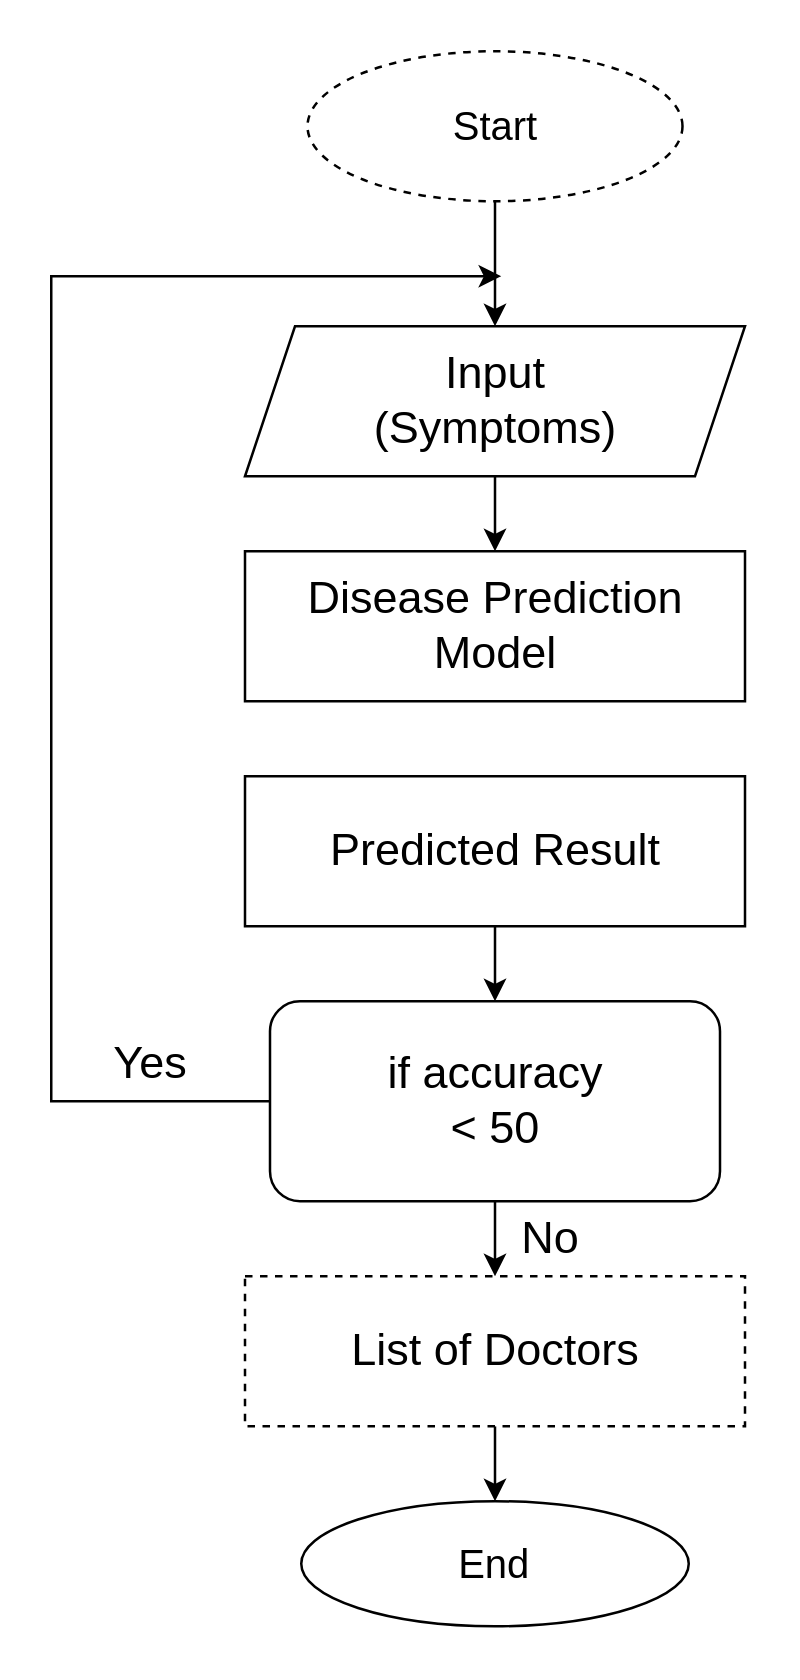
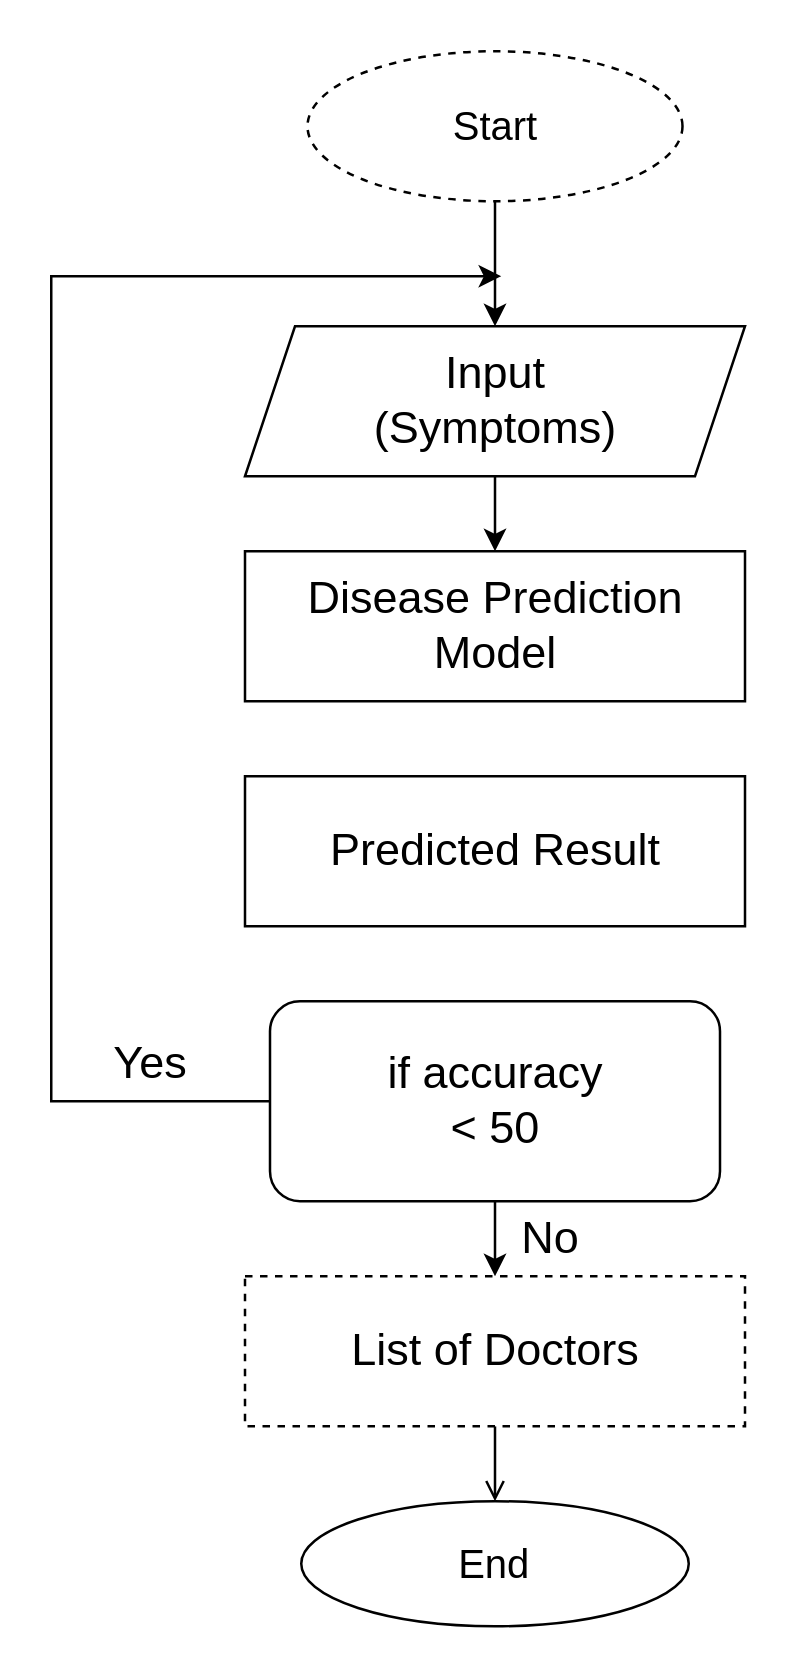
  <mxCell id="0" />
  <mxCell id="1" parent="0" />
  <mxCell id="2" value="" style="edgeStyle=orthogonalEdgeStyle;rounded=0;orthogonalLoop=1;jettySize=auto;html=1;fontSize=18;" edge="1" parent="1" source="3" target="5"><mxGeometry relative="1" as="geometry" /></mxCell>
  <mxCell id="3" value="&lt;font size=&quot;3&quot;&gt;Start&lt;/font&gt;" style="ellipse;whiteSpace=wrap;html=1;dashed=1;" vertex="1" parent="1"><mxGeometry x="122.5" y="20" width="150" height="60" as="geometry" /></mxCell>
  <mxCell id="4" value="" style="edgeStyle=orthogonalEdgeStyle;rounded=0;orthogonalLoop=1;jettySize=auto;html=1;fontSize=18;" edge="1" parent="1" source="5" target="6"><mxGeometry relative="1" as="geometry" /></mxCell>
  <mxCell id="5" value="Input&lt;br&gt;(Symptoms)" style="shape=parallelogram;perimeter=parallelogramPerimeter;whiteSpace=wrap;html=1;fixedSize=1;fontSize=18;" vertex="1" parent="1"><mxGeometry x="97.5" y="130" width="200" height="60" as="geometry" /></mxCell>
  <mxCell id="6" value="Disease Prediction Model" style="rounded=0;whiteSpace=wrap;html=1;fontSize=18;" vertex="1" parent="1"><mxGeometry x="97.5" y="220" width="200" height="60" as="geometry" /></mxCell>
- <mxCell id="7" value="" style="edgeStyle=orthogonalEdgeStyle;rounded=0;orthogonalLoop=1;jettySize=auto;html=1;fontSize=18;" edge="1" parent="1" source="8" target="11"><mxGeometry relative="1" as="geometry" /></mxCell>
  <mxCell id="8" value="Predicted Result" style="rounded=0;whiteSpace=wrap;html=1;fontSize=18;" vertex="1" parent="1"><mxGeometry x="97.5" y="310" width="200" height="60" as="geometry" /></mxCell>
  <mxCell id="9" value="" style="edgeStyle=orthogonalEdgeStyle;rounded=0;orthogonalLoop=1;jettySize=auto;html=1;fontSize=18;" edge="1" parent="1" source="11" target="13"><mxGeometry relative="1" as="geometry" /></mxCell>
  <mxCell id="10" style="edgeStyle=orthogonalEdgeStyle;rounded=0;orthogonalLoop=1;jettySize=auto;html=1;fontSize=18;" edge="1" parent="1" source="11"><mxGeometry relative="1" as="geometry"><mxPoint x="200" y="110" as="targetPoint" /><Array as="points"><mxPoint x="20" y="440" /><mxPoint x="20" y="110" /></Array></mxGeometry></mxCell>
  <mxCell id="11" value="if accuracy&lt;br&gt;&amp;lt; 50" style="whiteSpace=wrap;html=1;fontSize=18;rounded=1;" vertex="1" parent="1"><mxGeometry x="107.5" y="400" width="180" height="80" as="geometry" /></mxCell>
- <mxCell id="12" value="" style="edgeStyle=orthogonalEdgeStyle;rounded=0;orthogonalLoop=1;jettySize=auto;html=1;fontSize=18;" edge="1" parent="1" source="13" target="14"><mxGeometry relative="1" as="geometry" /></mxCell>
+ <mxCell id="12" value="" style="edgeStyle=orthogonalEdgeStyle;rounded=0;orthogonalLoop=1;jettySize=auto;html=1;fontSize=18;endArrow=open;" edge="1" parent="1" source="13" target="14"><mxGeometry relative="1" as="geometry" /></mxCell>
  <mxCell id="13" value="List of Doctors" style="rounded=0;whiteSpace=wrap;html=1;fontSize=18;dashed=1;" vertex="1" parent="1"><mxGeometry x="97.5" y="510" width="200" height="60" as="geometry" /></mxCell>
  <mxCell id="14" value="&lt;font size=&quot;3&quot;&gt;End&lt;/font&gt;" style="ellipse;whiteSpace=wrap;html=1;" vertex="1" parent="1"><mxGeometry x="120" y="600" width="155" height="50" as="geometry" /></mxCell>
  <mxCell id="15" value="Yes" style="text;html=1;strokeColor=none;fillColor=none;align=center;verticalAlign=middle;whiteSpace=wrap;rounded=0;fontSize=18;" vertex="1" parent="1"><mxGeometry x="30" y="410" width="60" height="30" as="geometry" /></mxCell>
  <mxCell id="16" value="No" style="text;html=1;strokeColor=none;fillColor=none;align=center;verticalAlign=middle;whiteSpace=wrap;rounded=0;fontSize=18;" vertex="1" parent="1"><mxGeometry x="190" y="480" width="60" height="30" as="geometry" /></mxCell>
